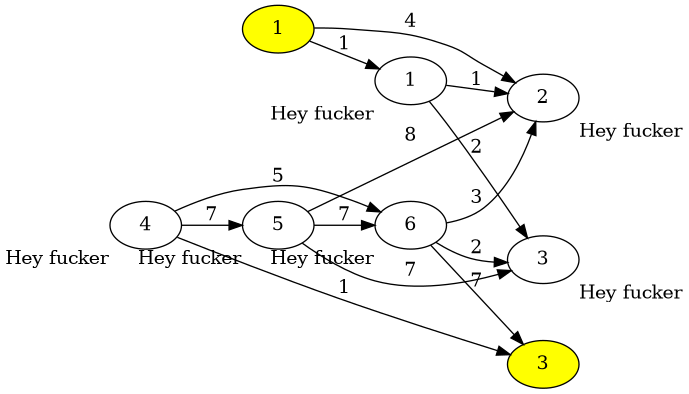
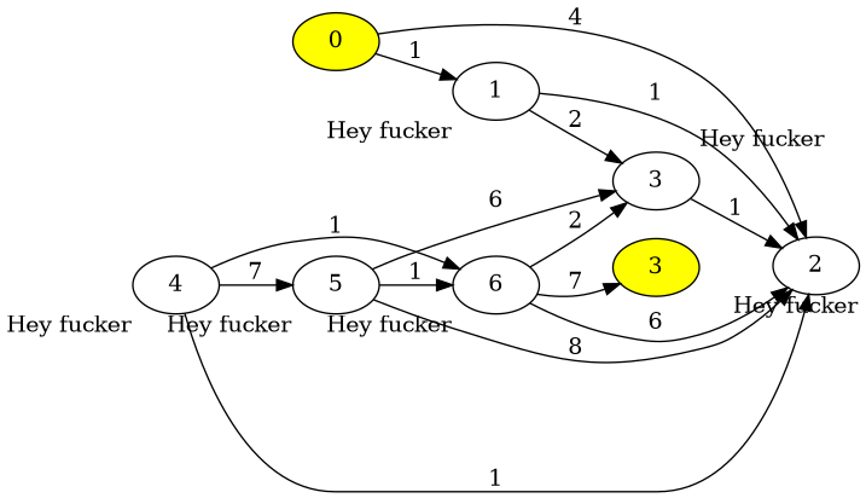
  digraph {
    rankdir=LR
    node [xlabel="Hey fucker"]
-   0 [fillcolor=yellow style=filled label=1 xlabel=""]
+   0 [fillcolor=yellow style=filled xlabel=""]
    1
    2
    3
    6
    n6 [fillcolor=yellow label=3 style=filled xlabel=""]
    4
    5
    0 -> 1 [label=1]
    0 -> 2 [label=4]
    1 -> 2 [label=1]
    1 -> 3 [label=2]
-   6 -> 2 [label=3]
+   3 -> 2 [label=1]
+   6 -> 2 [label=6]
    6 -> 3 [label=2]
    6 -> n6 [label=7]
-   4 -> 6 [label=5]
-   4 -> n6 [label=1]
+   4 -> 6 [label=1]
+   4 -> 2 [label=1]
    4 -> 5 [label=7]
    5 -> 2 [label=8]
-   5 -> 3 [label=7]
-   5 -> 6 [label=7]
+   5 -> 3 [label=6]
+   5 -> 6 [label=1]
  }
